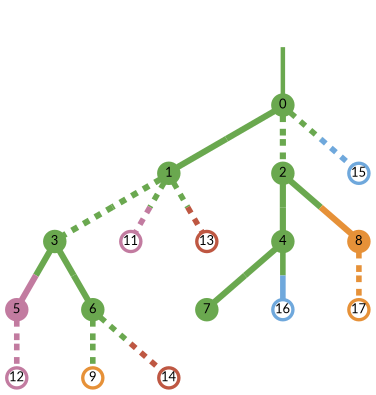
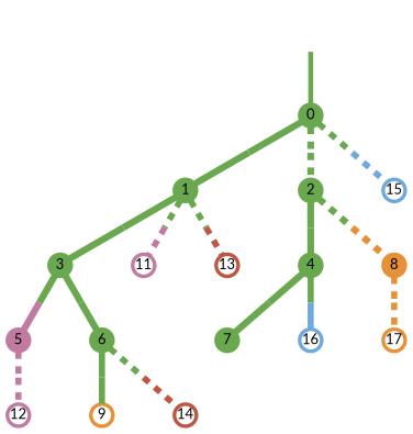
  strict digraph {
    forcelabels=true
    nodesep=0.7
    rankdir=TB
    ranksep=0.6
    splines=false
    node [color="#6aa84fff" fillcolor="#6aa84fff" fixedsize=true fontname=Lato fontsize="12pt" penwidth=3 shape=circle style=filled]
    edge [arrowsize=0 color="#6aa84fff;0.5:#6aa84fff" minlen=1.0 penwidth=5.5 style=solid]
    0 [height=0.25]
    1 [height=0.25]
    2 [height=0.25]
    15 [color="#6fa8dcff" fillcolor="#6fa8dcff" height=0.25 style=solid]
    3 [height=0.25]
    11 [color="#c27ba0ff" fillcolor="#c27ba0ff" height=0.25 style=solid]
    13 [color="#be5742ff" fillcolor="#be5742ff" height=0.25 style=solid]
    4 [height=0.25]
    8 [color="#e69138ff" fillcolor="#e69138ff" height=0.25]
    5 [color="#c27ba0ff" fillcolor="#c27ba0ff" height=0.25]
    6 [height=0.25]
    7 [height=0.25]
    16 [color="#6fa8dcff" fillcolor="#6fa8dcff" height=0.25 style=solid]
    17 [color="#e69138ff" fillcolor="#e69138ff" height=0.25 style=solid]
    12 [color="#c27ba0ff" fillcolor="#c27ba0ff" height=0.25 style=solid]
    9 [color="#e69138ff" height=0.25 style=solid]
    14 [color="#be5742ff" fillcolor="#be5742ff" height=0.25 style=solid]
    normal [style=invis color="" fillcolor="" fixedsize="" fontname="" fontsize="" shape=""]
    0 -> 1
    0 -> 2 [style=dashed]
    0 -> 15 [color="#6aa84fff;0.5:#6fa8dcff" penwidth=5 style=dashed]
-   1 -> 3 [style=dashed]
+   1 -> 3
    1 -> 11 [color="#6aa84fff;0.5:#c27ba0ff" penwidth=5 style=dashed]
    1 -> 13 [color="#6aa84fff;0.5:#be5742ff" penwidth=5 style=dashed]
    2 -> 4
-   2 -> 8 [color="#6aa84fff;0.5:#e69138ff"]
+   2 -> 8 [color="#6aa84fff;0.5:#e69138ff" style=dashed]
    3 -> 5 [color="#6aa84fff;0.5:#c27ba0ff"]
    3 -> 6
    4 -> 7
    4 -> 16 [color="#6aa84fff;0.5:#6fa8dcff" penwidth=5]
    8 -> 17 [color="#e69138ff;0.5:#e69138ff" penwidth=5 style=dashed]
    5 -> 12 [color="#c27ba0ff;0.5:#c27ba0ff" penwidth=5 style=dashed]
-   6 -> 9 [penwidth=5 style=dashed]
+   6 -> 9 [penwidth=5]
    6 -> 14 [color="#6aa84fff;0.5:#be5742ff" penwidth=5 style=dashed]
    normal -> 0 [color="#6aa84fff" penwidth=4 minlen=""]
  }
